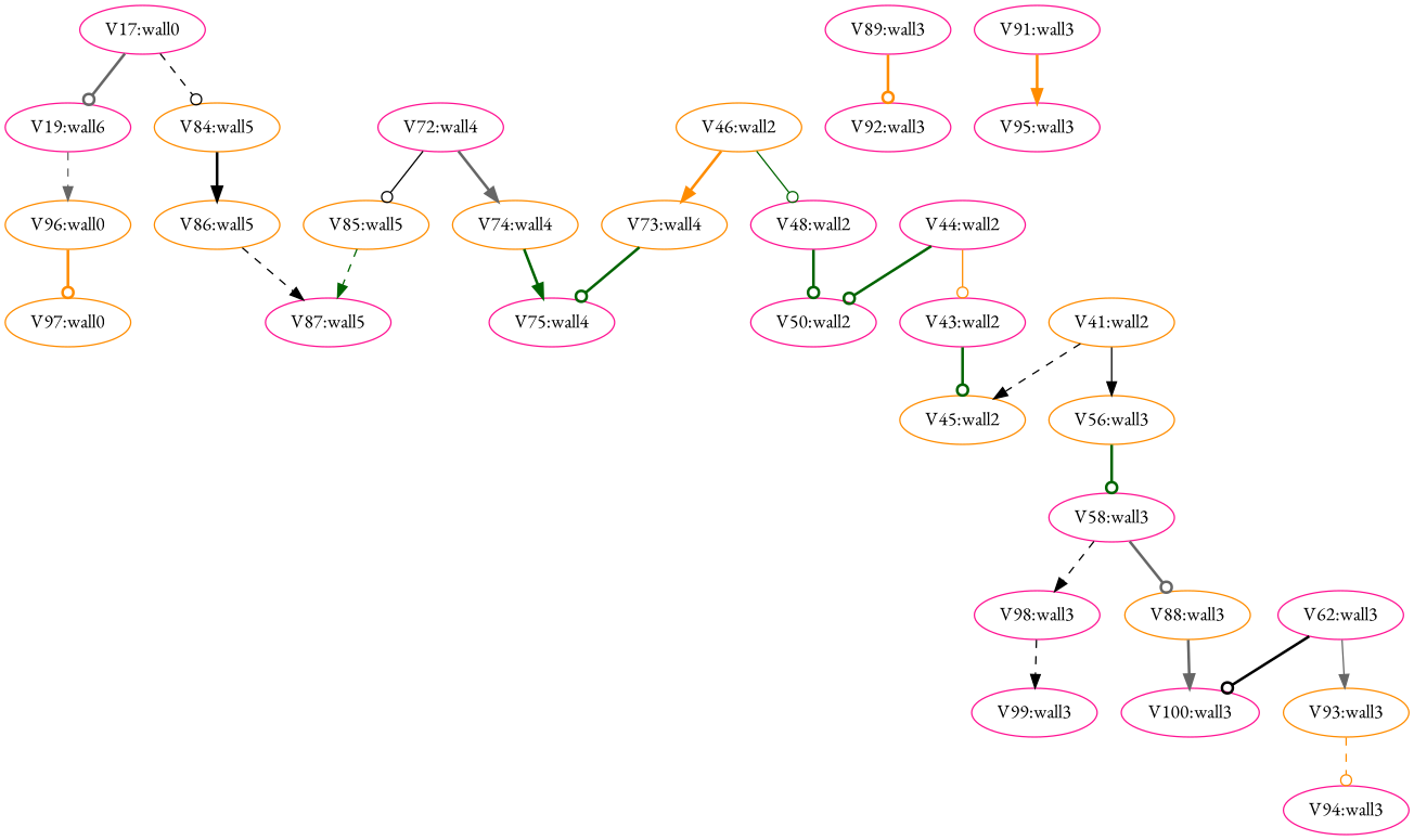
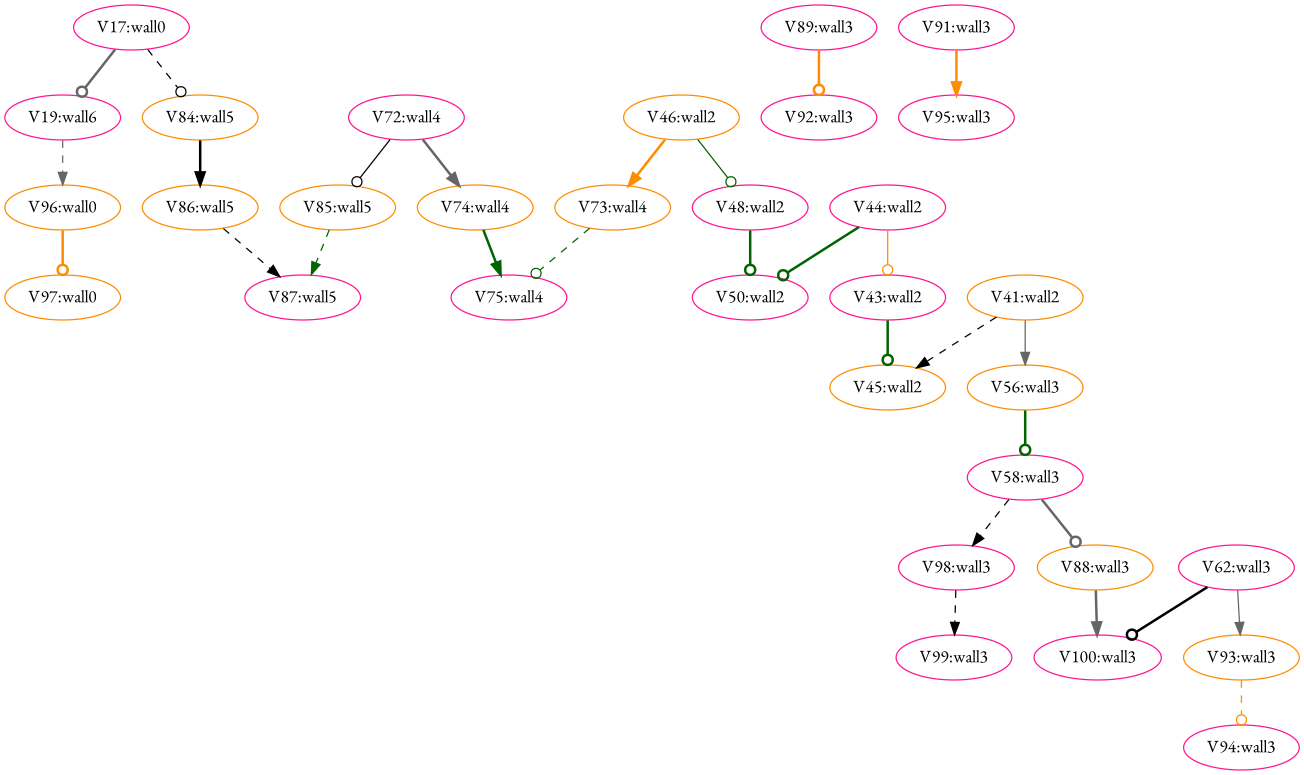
  digraph {
    fontname="EB Garamond"
    node [color=deeppink fontname="EB Garamond"]
    edge [arrowhead=odot color=black fontname="EB Garamond" style=bold]
    n1 [label="V17:wall0"]
    n2 [label="V19:wall6"]
    n3 [color=darkorange label="V84:wall5"]
    n4 [color=darkorange label="V96:wall0"]
    n5 [color=darkorange label="V86:wall5"]
    n6 [color=darkorange label="V97:wall0"]
    n7 [color=darkorange label="V41:wall2"]
    n8 [color=darkorange label="V45:wall2"]
    n9 [color=darkorange label="V56:wall3"]
    n10 [label="V58:wall3"]
    n11 [label="V43:wall2"]
    n12 [label="V44:wall2"]
    n13 [label="V50:wall2"]
    n14 [color=darkorange label="V46:wall2"]
    n15 [label="V48:wall2"]
    n16 [color=darkorange label="V73:wall4"]
    n17 [label="V75:wall4"]
    n18 [color=darkorange label="V88:wall3"]
    n19 [label="V98:wall3"]
    n20 [label="V100:wall3"]
    n21 [label="V99:wall3"]
    n22 [label="V62:wall3"]
    n23 [color=darkorange label="V93:wall3"]
    n24 [label="V94:wall3"]
    n25 [label="V72:wall4"]
    n26 [color=darkorange label="V74:wall4"]
    n27 [color=darkorange label="V85:wall5"]
    n28 [label="V87:wall5"]
    n29 [label="V89:wall3"]
    n30 [label="V92:wall3"]
    n31 [label="V95:wall3"]
    n32 [label="V91:wall3"]
    n1 -> n2 [color=gray40]
    n1 -> n3 [style=dashed]
    n2 -> n4 [arrowhead=normal color=gray40 style=dashed]
    n3 -> n5 [arrowhead=normal]
    n4 -> n6 [color=darkorange]
    n5 -> n28 [arrowhead=normal style=dashed]
    n7 -> n8 [arrowhead=normal style=dashed]
-   n7 -> n9 [arrowhead=normal style=solid]
+   n7 -> n9 [arrowhead=normal color=gray40 style=solid]
    n9 -> n10 [color=darkgreen]
    n10 -> n18 [color=gray40]
    n10 -> n19 [arrowhead=normal style=dashed]
    n11 -> n8 [color=darkgreen]
    n12 -> n11 [color=darkorange style=solid]
    n12 -> n13 [color=darkgreen]
    n14 -> n15 [color=darkgreen style=solid]
    n14 -> n16 [arrowhead=normal color=darkorange]
    n15 -> n13 [color=darkgreen]
-   n16 -> n17 [color=darkgreen]
+   n16 -> n17 [color=darkgreen style=dashed]
    n18 -> n20 [arrowhead=normal color=gray40]
    n19 -> n21 [arrowhead=normal style=dashed]
    n22 -> n20
    n22 -> n23 [arrowhead=normal color=gray40 style=solid]
    n23 -> n24 [color=darkorange style=dashed]
    n25 -> n26 [arrowhead=normal color=gray40]
    n25 -> n27 [style=solid]
    n26 -> n17 [arrowhead=normal color=darkgreen]
    n27 -> n28 [arrowhead=normal color=darkgreen style=dashed]
    n29 -> n30 [color=darkorange]
    n32 -> n31 [arrowhead=normal color=darkorange]
  }
